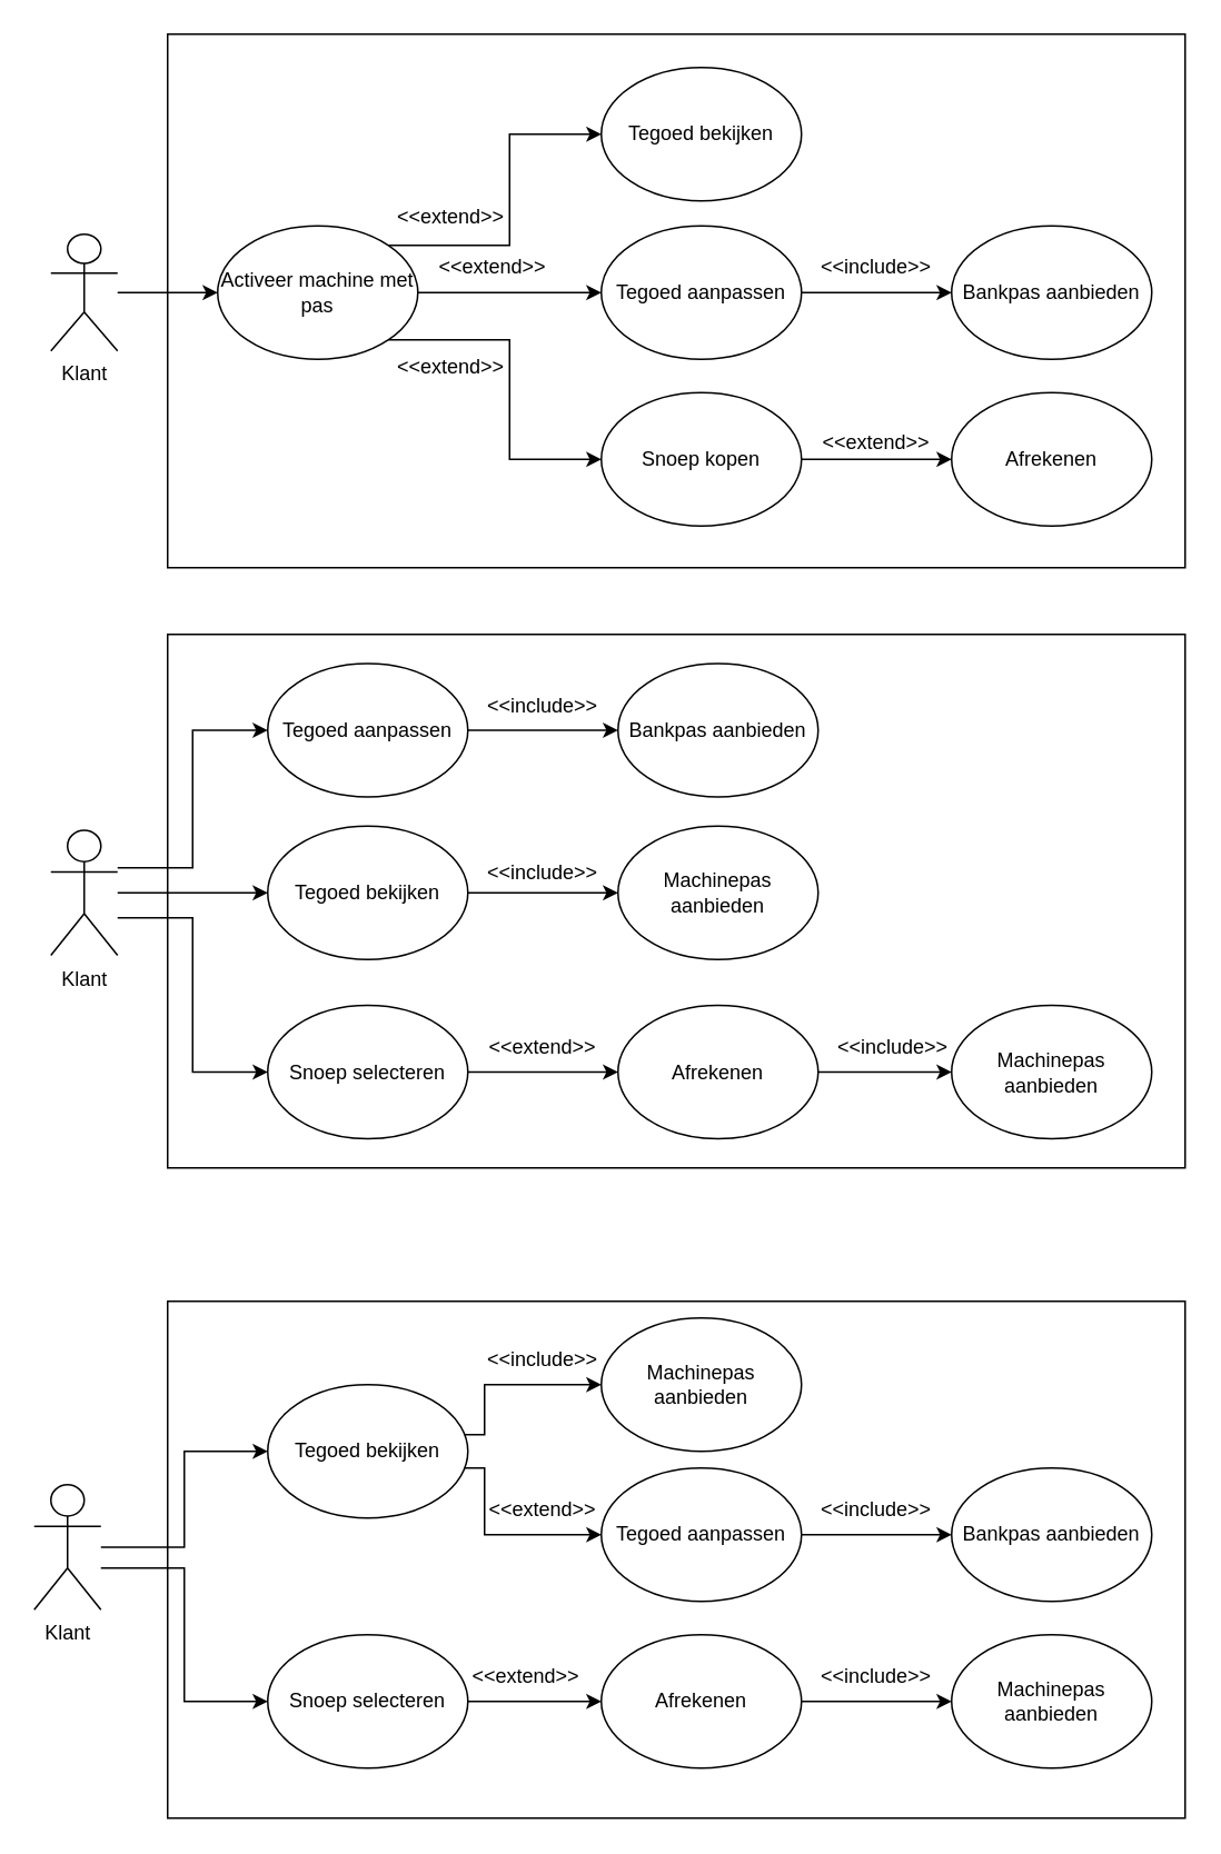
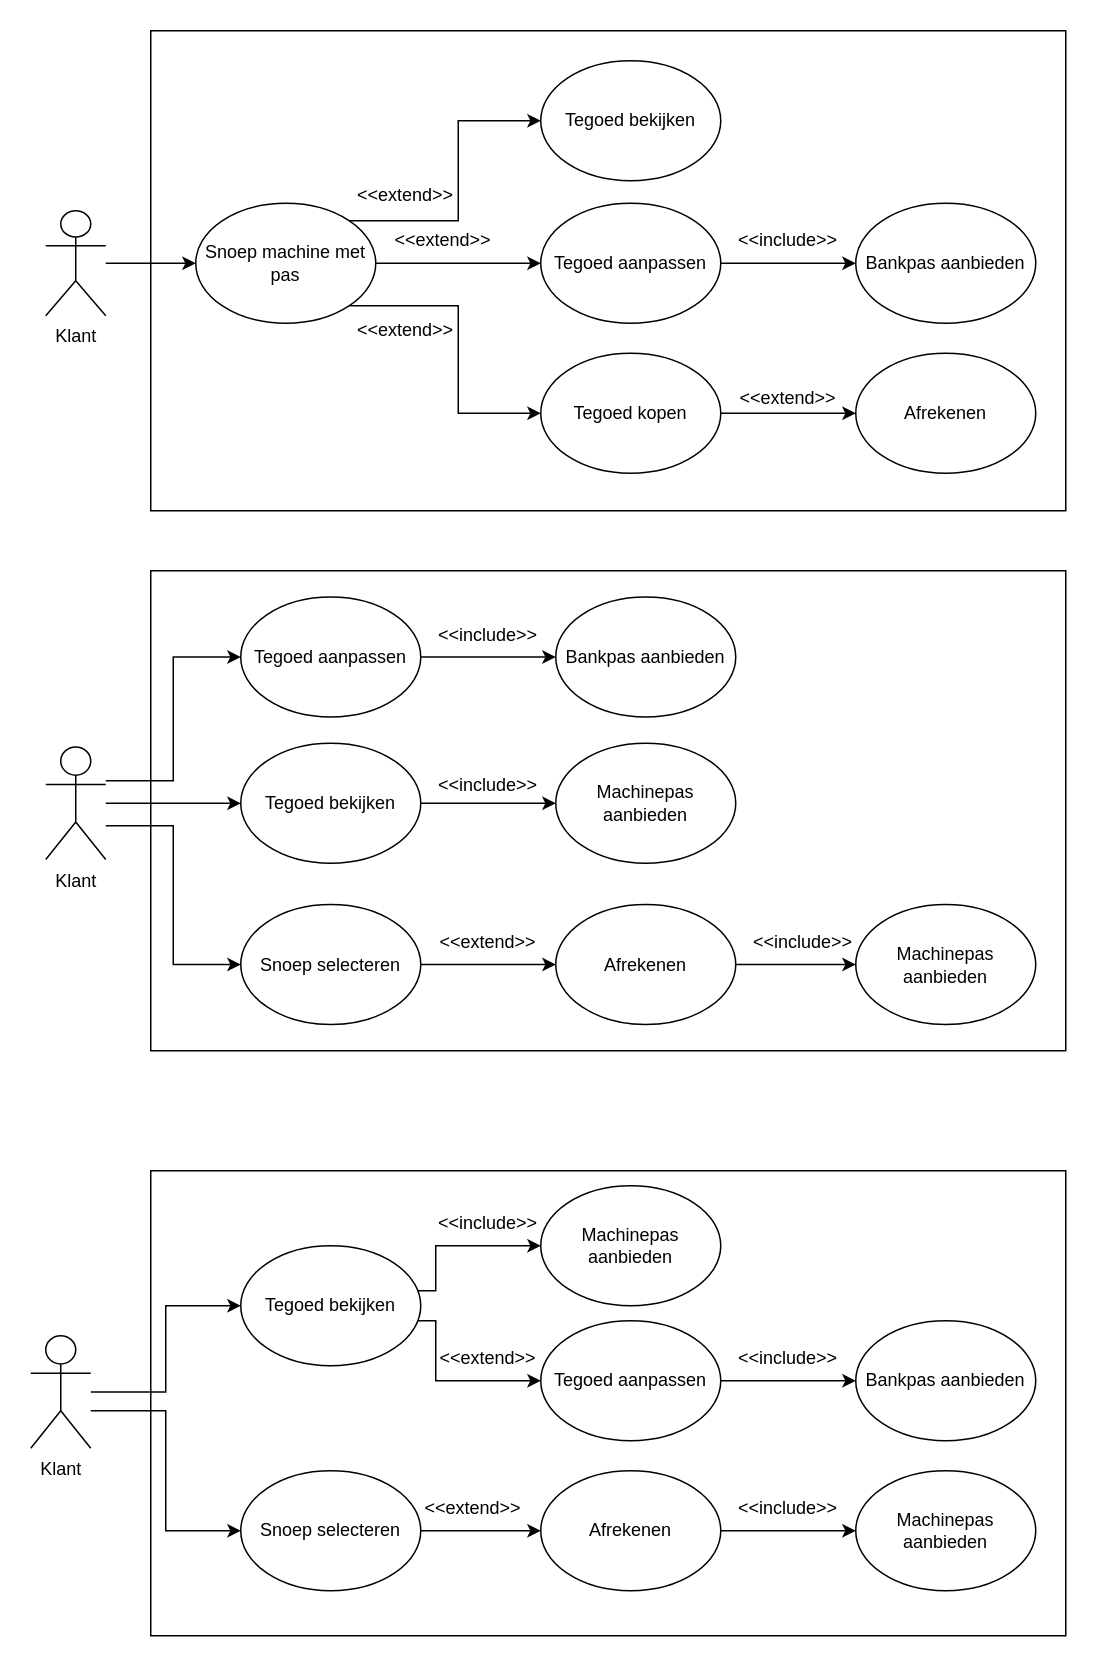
  <mxCell id="0" />
  <mxCell id="1" parent="0" />
  <mxCell id="2" value="&lt;div&gt;&lt;br&gt;&lt;/div&gt;&lt;div&gt;&lt;br&gt;&lt;/div&gt;&lt;div&gt;&lt;br&gt;&lt;/div&gt;" style="rounded=0;whiteSpace=wrap;html=1;" parent="1" vertex="1"><mxGeometry x="100" y="20" width="610" height="320" as="geometry" /></mxCell>
  <mxCell id="3" style="edgeStyle=orthogonalEdgeStyle;rounded=0;orthogonalLoop=1;jettySize=auto;html=1;entryX=0;entryY=0.5;entryDx=0;entryDy=0;" parent="1" source="4" target="10" edge="1"><mxGeometry relative="1" as="geometry" /></mxCell>
  <mxCell id="4" value="Klant" style="shape=umlActor;verticalLabelPosition=bottom;verticalAlign=top;html=1;outlineConnect=0;" parent="1" vertex="1"><mxGeometry x="30" y="140" width="40" height="70" as="geometry" /></mxCell>
  <mxCell id="5" style="edgeStyle=orthogonalEdgeStyle;rounded=0;orthogonalLoop=1;jettySize=auto;html=1;entryX=0;entryY=0.5;entryDx=0;entryDy=0;" parent="1" source="6" target="12" edge="1"><mxGeometry relative="1" as="geometry" /></mxCell>
  <mxCell id="6" value="Tegoed aanpassen" style="ellipse;whiteSpace=wrap;html=1;" parent="1" vertex="1"><mxGeometry x="360" y="135" width="120" height="80" as="geometry" /></mxCell>
  <mxCell id="7" style="edgeStyle=orthogonalEdgeStyle;rounded=0;orthogonalLoop=1;jettySize=auto;html=1;" parent="1" source="10" target="6" edge="1"><mxGeometry relative="1" as="geometry" /></mxCell>
  <mxCell id="8" style="edgeStyle=orthogonalEdgeStyle;rounded=0;orthogonalLoop=1;jettySize=auto;html=1;exitX=1;exitY=1;exitDx=0;exitDy=0;entryX=0;entryY=0.5;entryDx=0;entryDy=0;" parent="1" source="10" target="14" edge="1"><mxGeometry relative="1" as="geometry" /></mxCell>
  <mxCell id="9" style="edgeStyle=orthogonalEdgeStyle;rounded=0;orthogonalLoop=1;jettySize=auto;html=1;exitX=1;exitY=0;exitDx=0;exitDy=0;entryX=0;entryY=0.5;entryDx=0;entryDy=0;" parent="1" source="10" target="16" edge="1"><mxGeometry relative="1" as="geometry" /></mxCell>
- <mxCell id="10" value="Activeer machine met pas" style="ellipse;whiteSpace=wrap;html=1;" parent="1" vertex="1"><mxGeometry x="130" y="135" width="120" height="80" as="geometry" /></mxCell>
+ <mxCell id="10" value="Snoep machine met pas" style="ellipse;whiteSpace=wrap;html=1;" parent="1" vertex="1"><mxGeometry x="130" y="135" width="120" height="80" as="geometry" /></mxCell>
  <mxCell id="11" value="Afrekenen" style="ellipse;whiteSpace=wrap;html=1;" parent="1" vertex="1"><mxGeometry x="570" y="235" width="120" height="80" as="geometry" /></mxCell>
  <mxCell id="12" value="Bankpas aanbieden" style="ellipse;whiteSpace=wrap;html=1;" parent="1" vertex="1"><mxGeometry x="570" y="135" width="120" height="80" as="geometry" /></mxCell>
  <mxCell id="13" style="edgeStyle=orthogonalEdgeStyle;rounded=0;orthogonalLoop=1;jettySize=auto;html=1;" parent="1" source="14" target="11" edge="1"><mxGeometry relative="1" as="geometry" /></mxCell>
- <mxCell id="14" value="Snoep kopen" style="ellipse;whiteSpace=wrap;html=1;" parent="1" vertex="1"><mxGeometry x="360" y="235" width="120" height="80" as="geometry" /></mxCell>
+ <mxCell id="14" value="Tegoed kopen" style="ellipse;whiteSpace=wrap;html=1;" parent="1" vertex="1"><mxGeometry x="360" y="235" width="120" height="80" as="geometry" /></mxCell>
  <mxCell id="15" value="&amp;lt;&amp;lt;extend&amp;gt;&amp;gt;" style="text;html=1;align=center;verticalAlign=middle;whiteSpace=wrap;rounded=0;" parent="1" vertex="1"><mxGeometry x="240" y="115" width="60" height="30" as="geometry" /></mxCell>
  <mxCell id="16" value="Tegoed bekijken" style="ellipse;whiteSpace=wrap;html=1;" parent="1" vertex="1"><mxGeometry x="360" y="40" width="120" height="80" as="geometry" /></mxCell>
  <mxCell id="17" value="&amp;lt;&amp;lt;extend&amp;gt;&amp;gt;" style="text;html=1;align=center;verticalAlign=middle;whiteSpace=wrap;rounded=0;" parent="1" vertex="1"><mxGeometry x="270" y="145" width="50" height="30" as="geometry" /></mxCell>
  <mxCell id="18" value="&amp;lt;&amp;lt;extend&amp;gt;&amp;gt;" style="text;html=1;align=center;verticalAlign=middle;whiteSpace=wrap;rounded=0;" parent="1" vertex="1"><mxGeometry x="245" y="205" width="50" height="30" as="geometry" /></mxCell>
  <mxCell id="19" value="&amp;lt;&amp;lt;extend&amp;gt;&amp;gt;" style="text;html=1;align=center;verticalAlign=middle;whiteSpace=wrap;rounded=0;" parent="1" vertex="1"><mxGeometry x="500" y="250" width="50" height="30" as="geometry" /></mxCell>
  <mxCell id="20" value="&amp;lt;&amp;lt;include&amp;gt;&amp;gt;" style="text;html=1;align=center;verticalAlign=middle;whiteSpace=wrap;rounded=0;" parent="1" vertex="1"><mxGeometry x="500" y="145" width="50" height="30" as="geometry" /></mxCell>
  <mxCell id="21" value="&lt;div&gt;&lt;br&gt;&lt;/div&gt;&lt;div&gt;&lt;br&gt;&lt;/div&gt;&lt;div&gt;&lt;br&gt;&lt;/div&gt;" style="rounded=0;whiteSpace=wrap;html=1;" parent="1" vertex="1"><mxGeometry x="100" y="380" width="610" height="320" as="geometry" /></mxCell>
  <mxCell id="22" style="edgeStyle=orthogonalEdgeStyle;rounded=0;orthogonalLoop=1;jettySize=auto;html=1;" edge="1" parent="1" source="25" target="34"><mxGeometry relative="1" as="geometry" /></mxCell>
  <mxCell id="23" style="edgeStyle=orthogonalEdgeStyle;rounded=0;orthogonalLoop=1;jettySize=auto;html=1;entryX=0;entryY=0.5;entryDx=0;entryDy=0;" edge="1" parent="1" source="25" target="27"><mxGeometry relative="1" as="geometry"><Array as="points"><mxPoint x="115" y="520" /><mxPoint x="115" y="438" /></Array></mxGeometry></mxCell>
  <mxCell id="24" style="edgeStyle=orthogonalEdgeStyle;rounded=0;orthogonalLoop=1;jettySize=auto;html=1;entryX=0;entryY=0.5;entryDx=0;entryDy=0;" edge="1" parent="1" source="25" target="32"><mxGeometry relative="1" as="geometry"><Array as="points"><mxPoint x="115" y="550" /><mxPoint x="115" y="643" /></Array></mxGeometry></mxCell>
  <mxCell id="25" value="Klant" style="shape=umlActor;verticalLabelPosition=bottom;verticalAlign=top;html=1;outlineConnect=0;" parent="1" vertex="1"><mxGeometry x="30" y="497.5" width="40" height="75" as="geometry" /></mxCell>
  <mxCell id="26" style="edgeStyle=orthogonalEdgeStyle;rounded=0;orthogonalLoop=1;jettySize=auto;html=1;entryX=0;entryY=0.5;entryDx=0;entryDy=0;" parent="1" source="27" target="30" edge="1"><mxGeometry relative="1" as="geometry" /></mxCell>
  <mxCell id="27" value="Tegoed aanpassen" style="ellipse;whiteSpace=wrap;html=1;" parent="1" vertex="1"><mxGeometry x="160" y="397.5" width="120" height="80" as="geometry" /></mxCell>
  <mxCell id="28" style="edgeStyle=orthogonalEdgeStyle;rounded=0;orthogonalLoop=1;jettySize=auto;html=1;" edge="1" parent="1" source="29" target="37"><mxGeometry relative="1" as="geometry" /></mxCell>
  <mxCell id="29" value="Afrekenen" style="ellipse;whiteSpace=wrap;html=1;" parent="1" vertex="1"><mxGeometry x="370" y="602.5" width="120" height="80" as="geometry" /></mxCell>
  <mxCell id="30" value="Bankpas aanbieden" style="ellipse;whiteSpace=wrap;html=1;" parent="1" vertex="1"><mxGeometry x="370" y="397.5" width="120" height="80" as="geometry" /></mxCell>
  <mxCell id="31" style="edgeStyle=orthogonalEdgeStyle;rounded=0;orthogonalLoop=1;jettySize=auto;html=1;" parent="1" source="32" target="29" edge="1"><mxGeometry relative="1" as="geometry" /></mxCell>
  <mxCell id="32" value="Snoep selecteren" style="ellipse;whiteSpace=wrap;html=1;" parent="1" vertex="1"><mxGeometry x="160" y="602.5" width="120" height="80" as="geometry" /></mxCell>
  <mxCell id="33" style="edgeStyle=orthogonalEdgeStyle;rounded=0;orthogonalLoop=1;jettySize=auto;html=1;" edge="1" parent="1" source="34" target="39"><mxGeometry relative="1" as="geometry" /></mxCell>
  <mxCell id="34" value="Tegoed bekijken" style="ellipse;whiteSpace=wrap;html=1;" parent="1" vertex="1"><mxGeometry x="160" y="495" width="120" height="80" as="geometry" /></mxCell>
  <mxCell id="35" value="&amp;lt;&amp;lt;extend&amp;gt;&amp;gt;" style="text;html=1;align=center;verticalAlign=middle;whiteSpace=wrap;rounded=0;" parent="1" vertex="1"><mxGeometry x="300" y="612.5" width="50" height="30" as="geometry" /></mxCell>
  <mxCell id="36" value="&amp;lt;&amp;lt;include&amp;gt;&amp;gt;" style="text;html=1;align=center;verticalAlign=middle;whiteSpace=wrap;rounded=0;" parent="1" vertex="1"><mxGeometry x="300" y="407.5" width="50" height="30" as="geometry" /></mxCell>
  <mxCell id="37" value="Machinepas aanbieden" style="ellipse;whiteSpace=wrap;html=1;" vertex="1" parent="1"><mxGeometry x="570" y="602.5" width="120" height="80" as="geometry" /></mxCell>
  <mxCell id="38" value="&amp;lt;&amp;lt;include&amp;gt;&amp;gt;" style="text;html=1;align=center;verticalAlign=middle;whiteSpace=wrap;rounded=0;" vertex="1" parent="1"><mxGeometry x="510" y="612.5" width="50" height="30" as="geometry" /></mxCell>
  <mxCell id="39" value="Machinepas aanbieden" style="ellipse;whiteSpace=wrap;html=1;" vertex="1" parent="1"><mxGeometry x="370" y="495" width="120" height="80" as="geometry" /></mxCell>
  <mxCell id="40" value="&amp;lt;&amp;lt;include&amp;gt;&amp;gt;" style="text;html=1;align=center;verticalAlign=middle;whiteSpace=wrap;rounded=0;" vertex="1" parent="1"><mxGeometry x="300" y="507.5" width="50" height="30" as="geometry" /></mxCell>
  <mxCell id="41" value="&lt;div&gt;&lt;br&gt;&lt;/div&gt;&lt;div&gt;&lt;br&gt;&lt;/div&gt;&lt;div&gt;&lt;br&gt;&lt;/div&gt;" style="rounded=0;whiteSpace=wrap;html=1;" vertex="1" parent="1"><mxGeometry x="100" y="780" width="610" height="310" as="geometry" /></mxCell>
  <mxCell id="42" style="edgeStyle=orthogonalEdgeStyle;rounded=0;orthogonalLoop=1;jettySize=auto;html=1;entryX=0;entryY=0.5;entryDx=0;entryDy=0;" edge="1" parent="1" source="44" target="51"><mxGeometry relative="1" as="geometry"><Array as="points"><mxPoint x="110" y="940" /><mxPoint x="110" y="1020" /></Array></mxGeometry></mxCell>
  <mxCell id="43" style="edgeStyle=orthogonalEdgeStyle;rounded=0;orthogonalLoop=1;jettySize=auto;html=1;entryX=0;entryY=0.5;entryDx=0;entryDy=0;" edge="1" parent="1" source="44" target="54"><mxGeometry relative="1" as="geometry" /></mxCell>
  <mxCell id="44" value="Klant" style="shape=umlActor;verticalLabelPosition=bottom;verticalAlign=top;html=1;outlineConnect=0;" vertex="1" parent="1"><mxGeometry x="20" y="890" width="40" height="75" as="geometry" /></mxCell>
  <mxCell id="45" style="edgeStyle=orthogonalEdgeStyle;rounded=0;orthogonalLoop=1;jettySize=auto;html=1;" edge="1" parent="1" source="46" target="49"><mxGeometry relative="1" as="geometry" /></mxCell>
  <mxCell id="46" value="Tegoed aanpassen" style="ellipse;whiteSpace=wrap;html=1;" vertex="1" parent="1"><mxGeometry x="360" y="880" width="120" height="80" as="geometry" /></mxCell>
  <mxCell id="47" style="edgeStyle=orthogonalEdgeStyle;rounded=0;orthogonalLoop=1;jettySize=auto;html=1;" edge="1" parent="1" source="48" target="56"><mxGeometry relative="1" as="geometry" /></mxCell>
  <mxCell id="48" value="Afrekenen" style="ellipse;whiteSpace=wrap;html=1;" vertex="1" parent="1"><mxGeometry x="360" y="980" width="120" height="80" as="geometry" /></mxCell>
  <mxCell id="49" value="Bankpas aanbieden" style="ellipse;whiteSpace=wrap;html=1;" vertex="1" parent="1"><mxGeometry x="570" y="880" width="120" height="80" as="geometry" /></mxCell>
  <mxCell id="50" style="edgeStyle=orthogonalEdgeStyle;rounded=0;orthogonalLoop=1;jettySize=auto;html=1;" edge="1" parent="1" source="51" target="48"><mxGeometry relative="1" as="geometry" /></mxCell>
  <mxCell id="51" value="Snoep selecteren" style="ellipse;whiteSpace=wrap;html=1;" vertex="1" parent="1"><mxGeometry x="160" y="980" width="120" height="80" as="geometry" /></mxCell>
  <mxCell id="52" style="edgeStyle=orthogonalEdgeStyle;rounded=0;orthogonalLoop=1;jettySize=auto;html=1;entryX=0;entryY=0.5;entryDx=0;entryDy=0;" edge="1" parent="1" source="54" target="46"><mxGeometry relative="1" as="geometry"><Array as="points"><mxPoint x="290" y="880" /><mxPoint x="290" y="920" /></Array></mxGeometry></mxCell>
  <mxCell id="53" style="edgeStyle=orthogonalEdgeStyle;rounded=0;orthogonalLoop=1;jettySize=auto;html=1;entryX=0;entryY=0.5;entryDx=0;entryDy=0;" edge="1" parent="1" source="54" target="58"><mxGeometry relative="1" as="geometry"><Array as="points"><mxPoint x="290" y="860" /><mxPoint x="290" y="830" /></Array></mxGeometry></mxCell>
  <mxCell id="54" value="Tegoed bekijken" style="ellipse;whiteSpace=wrap;html=1;" vertex="1" parent="1"><mxGeometry x="160" y="830" width="120" height="80" as="geometry" /></mxCell>
  <mxCell id="55" value="&amp;lt;&amp;lt;extend&amp;gt;&amp;gt;" style="text;html=1;align=center;verticalAlign=middle;whiteSpace=wrap;rounded=0;" vertex="1" parent="1"><mxGeometry x="290" y="990" width="50" height="30" as="geometry" /></mxCell>
  <mxCell id="56" value="Machinepas aanbieden" style="ellipse;whiteSpace=wrap;html=1;" vertex="1" parent="1"><mxGeometry x="570" y="980" width="120" height="80" as="geometry" /></mxCell>
  <mxCell id="57" value="&amp;lt;&amp;lt;include&amp;gt;&amp;gt;" style="text;html=1;align=center;verticalAlign=middle;whiteSpace=wrap;rounded=0;" vertex="1" parent="1"><mxGeometry x="500" y="990" width="50" height="30" as="geometry" /></mxCell>
  <mxCell id="58" value="Machinepas aanbieden" style="ellipse;whiteSpace=wrap;html=1;" vertex="1" parent="1"><mxGeometry x="360" y="790" width="120" height="80" as="geometry" /></mxCell>
  <mxCell id="59" value="&amp;lt;&amp;lt;extend&amp;gt;&amp;gt;" style="text;html=1;align=center;verticalAlign=middle;whiteSpace=wrap;rounded=0;" vertex="1" parent="1"><mxGeometry x="300" y="890" width="50" height="30" as="geometry" /></mxCell>
  <mxCell id="60" value="&amp;lt;&amp;lt;include&amp;gt;&amp;gt;" style="text;html=1;align=center;verticalAlign=middle;whiteSpace=wrap;rounded=0;" vertex="1" parent="1"><mxGeometry x="500" y="890" width="50" height="30" as="geometry" /></mxCell>
  <mxCell id="61" value="&amp;lt;&amp;lt;include&amp;gt;&amp;gt;" style="text;html=1;align=center;verticalAlign=middle;whiteSpace=wrap;rounded=0;" vertex="1" parent="1"><mxGeometry x="300" y="800" width="50" height="30" as="geometry" /></mxCell>
